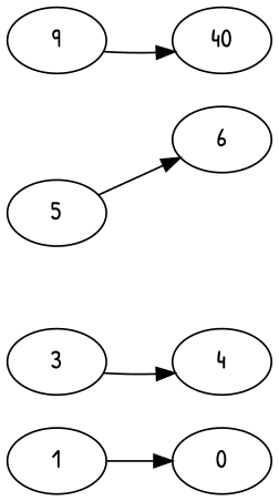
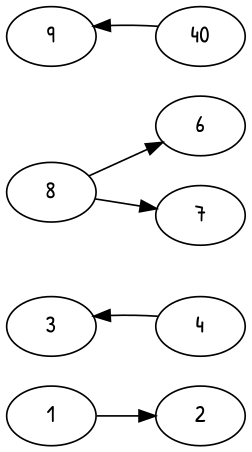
  digraph {
    fontname="Patrick Hand"
    rankdir=LR
    node [alpha=0.06 fontname="Patrick Hand"]
    edge [fontname="Patrick Hand"]
    1 [alpha=0.17]
-   2 [alpha=0.15 label=0]
+   2 [alpha=0.15]
    3 [alpha=0.19]
    4 [alpha=0.05]
-   5 [alpha=0.02]
+   5 [alpha=0.02 label=8]
    6
+   7
    9 [alpha=0.13]
    n9 [alpha=0.11 label=40]
    1 -> 2
-   3 -> 4
+   4 -> 3
    5 -> 6
-   9 -> n9
+   5 -> 7
+   n9 -> 9
  }
